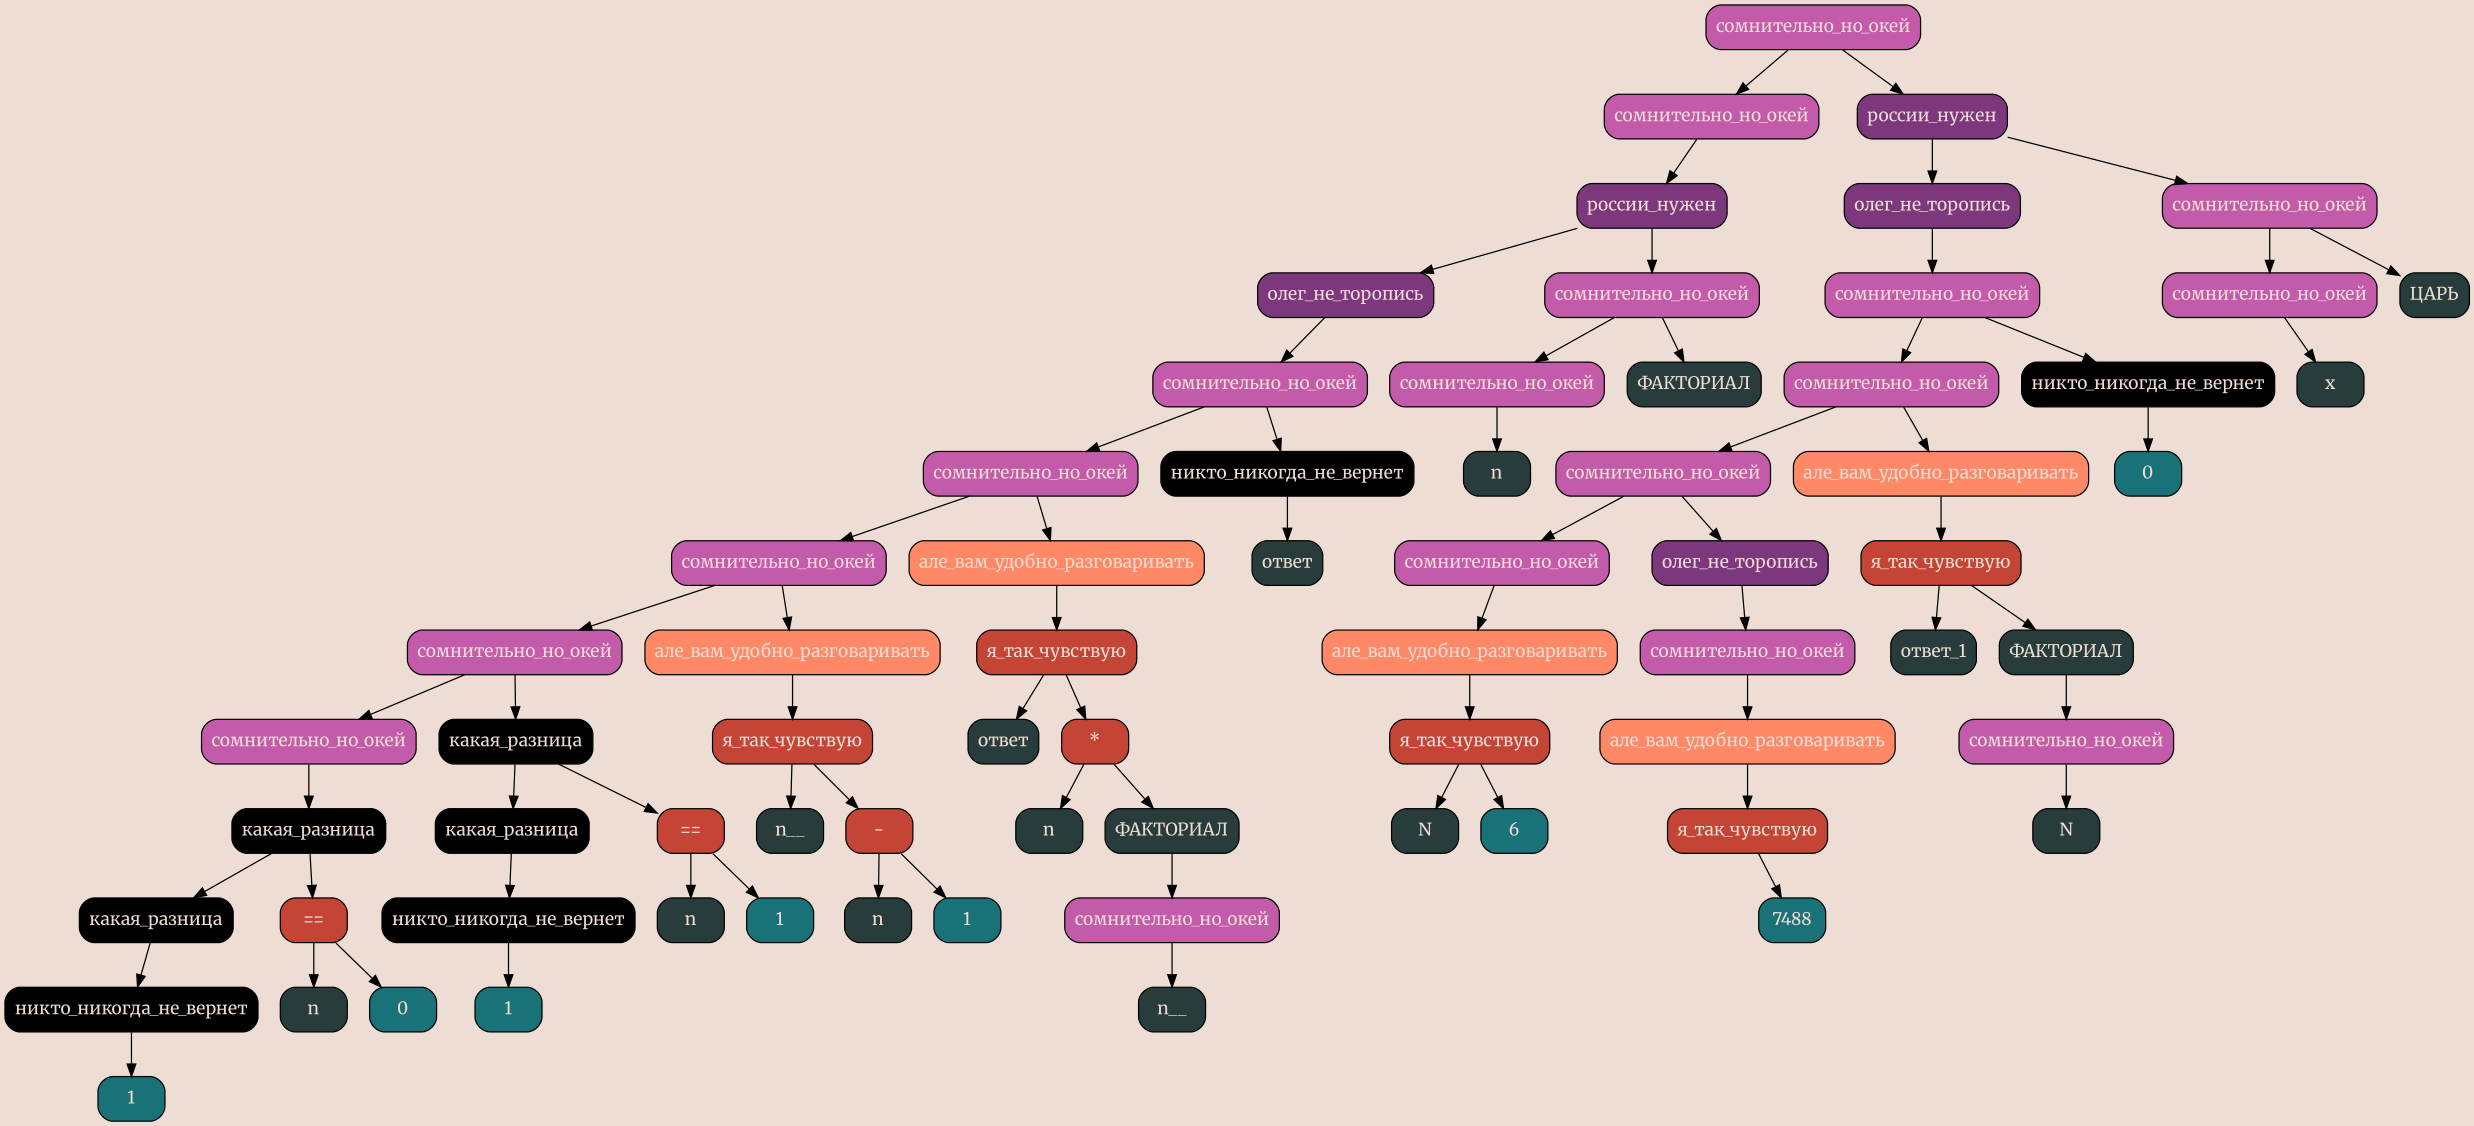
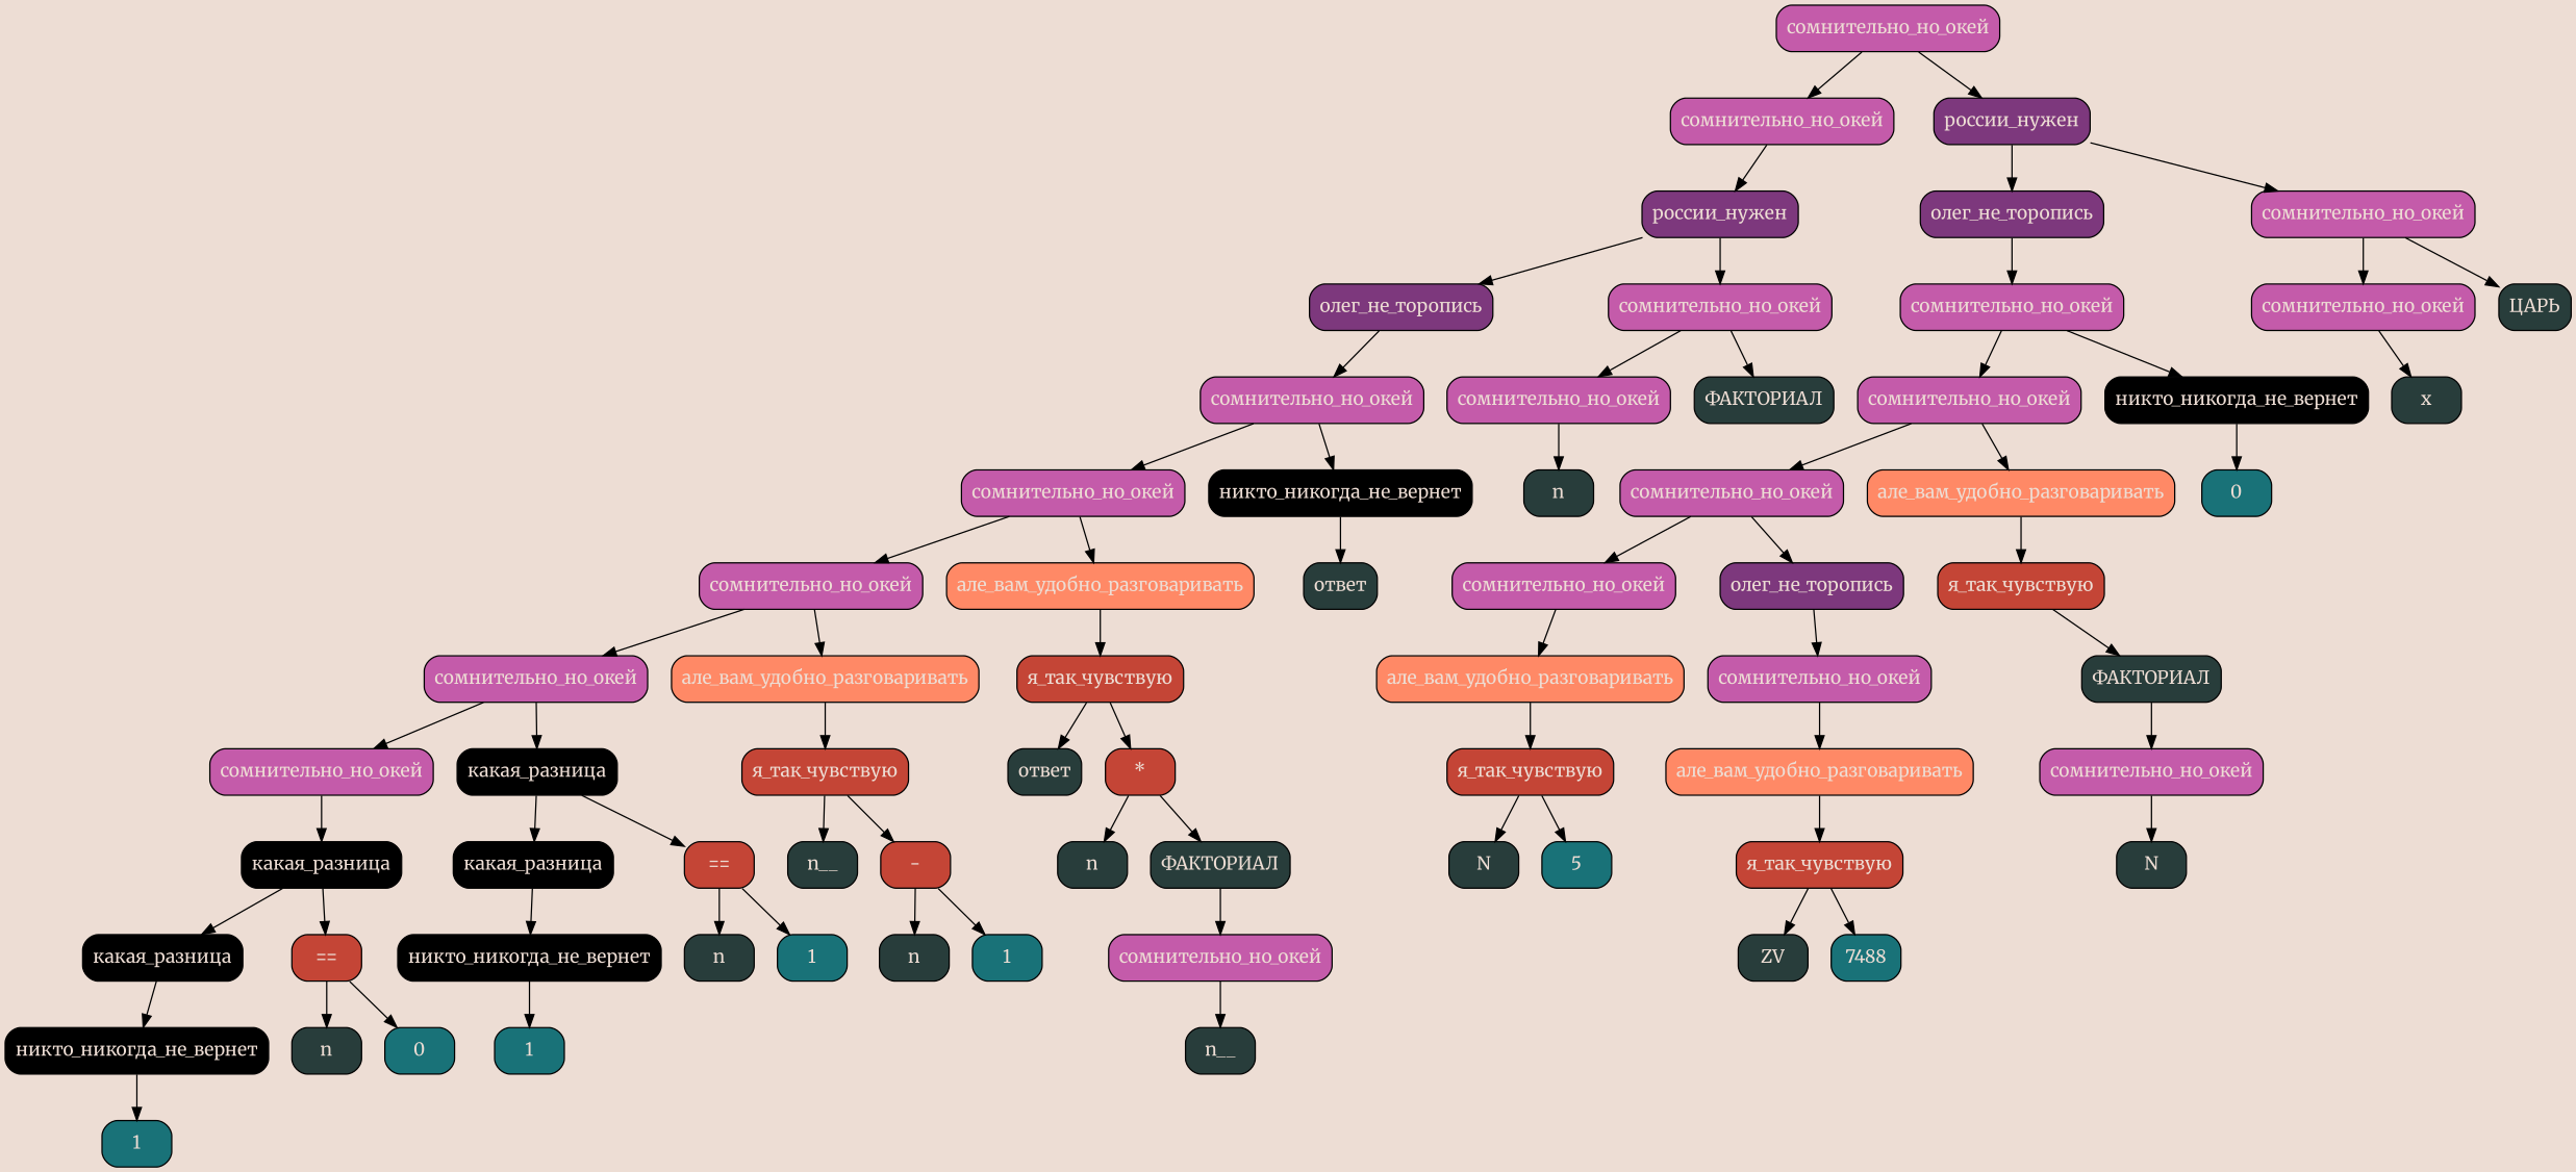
  digraph {
    bgcolor="#EDDDD4"
    fontname=Merriweather
    node [fillcolor="#C45BAA" fontcolor="#EDDDD4" fontname=Merriweather shape=rectangle style="filled, rounded"]
    edge [fontname=Merriweather]
    n1 [label="сомнительно_но_окей"]
    n2 [label="сомнительно_но_окей"]
    n3 [fillcolor="#7D387D" label="россии_нужен"]
    n4 [fillcolor="#7D387D" label="россии_нужен"]
    n5 [fillcolor="#7D387D" label="олег_не_торопись"]
    n6 [label="сомнительно_но_окей"]
    n7 [fillcolor="#7D387D" label="олег_не_торопись"]
    n8 [label="сомнительно_но_окей"]
    n9 [label="сомнительно_но_окей"]
    n10 [label="сомнительно_но_окей"]
    n11 [fillcolor="#283D3B" label="ФАКТОРИАЛ"]
    n12 [label="сомнительно_но_окей"]
    n13 [fillcolor="#000000" label="никто_никогда_не_вернет"]
    n14 [label="сомнительно_но_окей"]
    n15 [fillcolor="#FF8966" label="але_вам_удобно_разговаривать"]
    n16 [fillcolor="#283D3B" label="ответ"]
    n17 [label="сомнительно_но_окей"]
    n18 [fillcolor="#FF8966" label="але_вам_удобно_разговаривать"]
    n19 [fillcolor="#C44536" label="я_так_чувствую"]
    n20 [label="сомнительно_но_окей"]
    n21 [fillcolor="#000000" label="какая_разница"]
    n22 [fillcolor="#C44536" label="я_так_чувствую"]
    n23 [fillcolor="#000000" label="какая_разница"]
    n24 [fillcolor="#000000" label="какая_разница"]
    n25 [fillcolor="#C44536" label="=="]
    n26 [fillcolor="#000000" label="какая_разница"]
    n27 [fillcolor="#C44536" label="=="]
    n28 [fillcolor="#000000" label="никто_никогда_не_вернет"]
    n29 [fillcolor="#283D3B" label=n]
    n30 [fillcolor="#197278" label=0]
    n31 [fillcolor="#197278" label=1]
    n32 [fillcolor="#000000" label="никто_никогда_не_вернет"]
    n33 [fillcolor="#283D3B" label=n]
    n34 [fillcolor="#197278" label=1]
    n35 [fillcolor="#197278" label=1]
    n36 [fillcolor="#283D3B" label=n__]
    n37 [fillcolor="#C44536" label="-"]
    n38 [fillcolor="#283D3B" label=n]
    n39 [fillcolor="#197278" label=1]
    n40 [fillcolor="#283D3B" label="ответ"]
    n41 [fillcolor="#C44536" label="*"]
    n42 [fillcolor="#283D3B" label=n]
    n43 [fillcolor="#283D3B" label="ФАКТОРИАЛ"]
    n44 [label="сомнительно_но_окей"]
    n45 [fillcolor="#283D3B" label=n__]
    n46 [fillcolor="#283D3B" label=n]
    n47 [label="сомнительно_но_окей"]
    n48 [label="сомнительно_но_окей"]
    n49 [fillcolor="#283D3B" label="ЦАРЬ"]
    n50 [label="сомнительно_но_окей"]
    n51 [fillcolor="#000000" label="никто_никогда_не_вернет"]
    n52 [label="сомнительно_но_окей"]
    n53 [fillcolor="#FF8966" label="але_вам_удобно_разговаривать"]
    n54 [fillcolor="#197278" label=0]
    n55 [label="сомнительно_но_окей"]
    n56 [fillcolor="#7D387D" label="олег_не_торопись"]
    n57 [fillcolor="#C44536" label="я_так_чувствую"]
    n58 [fillcolor="#FF8966" label="але_вам_удобно_разговаривать"]
    n59 [label="сомнительно_но_окей"]
    n60 [fillcolor="#C44536" label="я_так_чувствую"]
    n61 [fillcolor="#283D3B" label=N]
-   n62 [fillcolor="#197278" label=6]
+   n62 [fillcolor="#197278" label=5]
    n63 [fillcolor="#FF8966" label="але_вам_удобно_разговаривать"]
    n64 [fillcolor="#C44536" label="я_так_чувствую"]
+   n65 [fillcolor="#283D3B" label=ZV]
    n66 [fillcolor="#197278" label=7488]
-   n67 [fillcolor="#283D3B" label="ответ_1"]
    n68 [fillcolor="#283D3B" label="ФАКТОРИАЛ"]
    n69 [label="сомнительно_но_окей"]
    n70 [fillcolor="#283D3B" label=N]
    n71 [fillcolor="#283D3B" label=x]
    n1 -> n2
    n1 -> n3
    n2 -> n4
    n3 -> n5
    n3 -> n6
    n4 -> n7
    n4 -> n8
    n5 -> n47
    n6 -> n48
    n6 -> n49
    n7 -> n9
    n8 -> n10
    n8 -> n11
    n9 -> n12
    n9 -> n13
    n10 -> n46
    n12 -> n14
    n12 -> n15
    n13 -> n16
    n14 -> n17
    n14 -> n18
    n15 -> n19
    n17 -> n20
    n17 -> n21
    n18 -> n22
    n19 -> n40
    n19 -> n41
    n20 -> n23
    n21 -> n24
    n21 -> n25
    n22 -> n36
    n22 -> n37
    n23 -> n26
    n23 -> n27
    n24 -> n32
    n25 -> n33
    n25 -> n34
    n26 -> n28
    n27 -> n29
    n27 -> n30
    n28 -> n31
    n32 -> n35
    n37 -> n38
    n37 -> n39
    n41 -> n42
    n41 -> n43
    n43 -> n44
    n44 -> n45
    n47 -> n50
    n47 -> n51
    n48 -> n71
    n50 -> n52
    n50 -> n53
    n51 -> n54
    n52 -> n55
    n52 -> n56
    n53 -> n57
    n55 -> n58
    n56 -> n59
-   n57 -> n67
    n57 -> n68
    n58 -> n60
    n59 -> n63
    n60 -> n61
    n60 -> n62
    n63 -> n64
+   n64 -> n65
    n64 -> n66
    n68 -> n69
    n69 -> n70
  }
